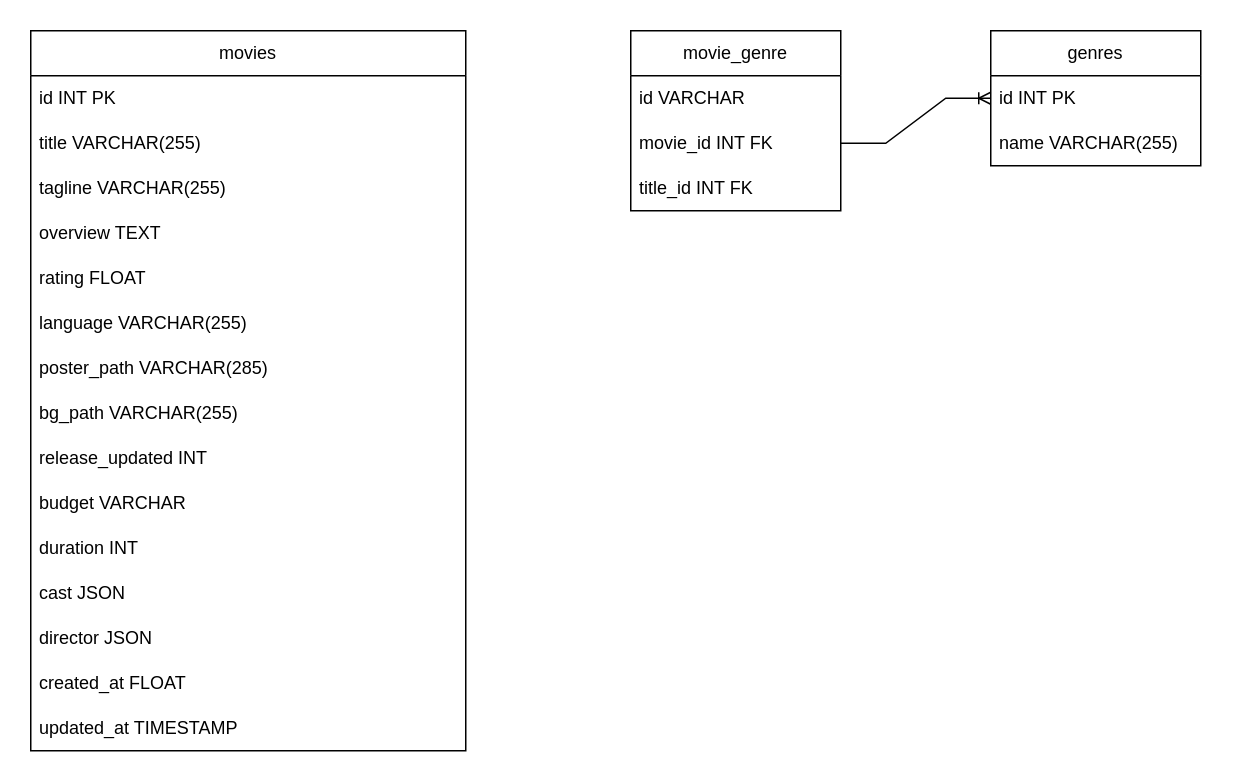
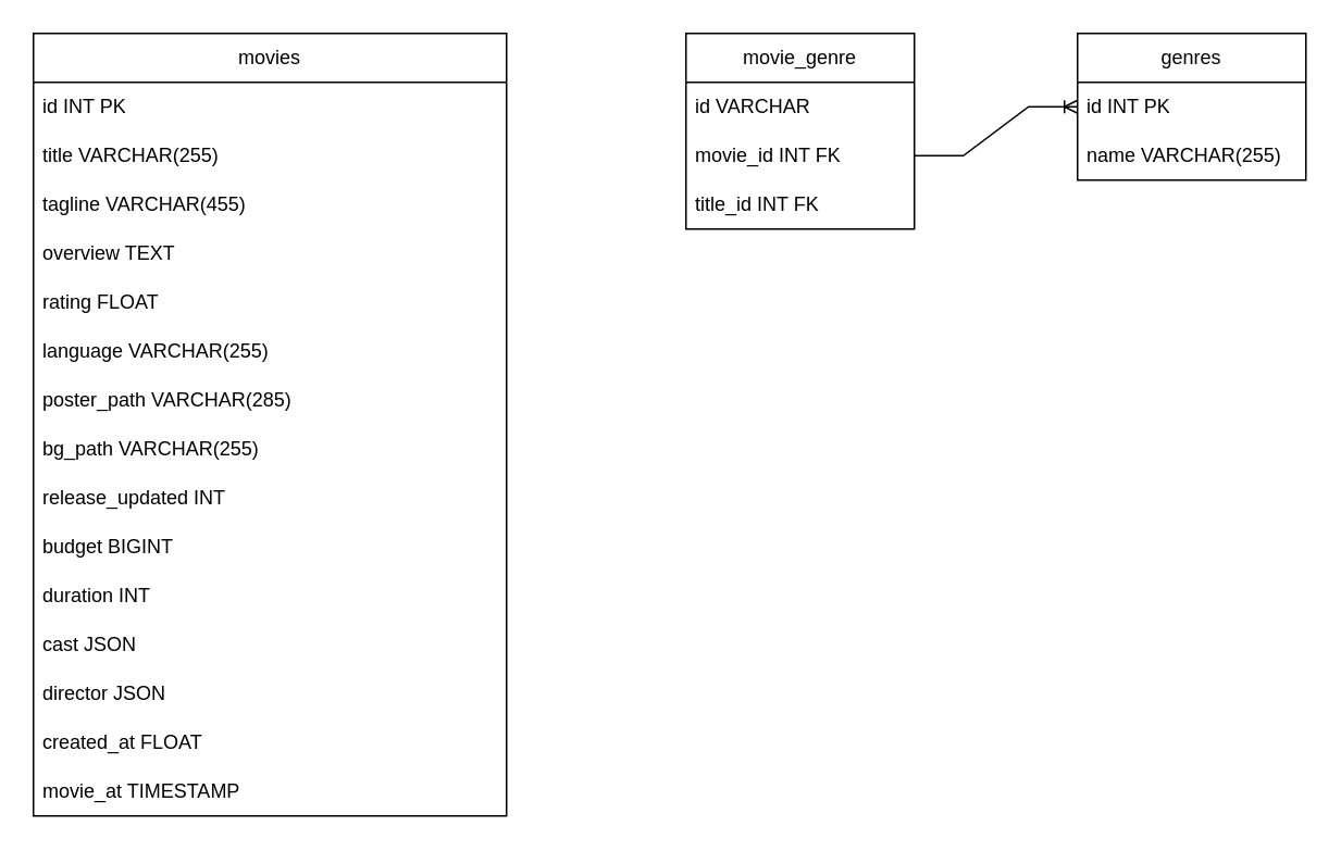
  <mxCell id="0" />
  <mxCell id="1" parent="0" />
  <mxCell id="2" value="movies" style="swimlane;fontStyle=0;childLayout=stackLayout;horizontal=1;startSize=30;horizontalStack=0;resizeParent=1;resizeParentMax=0;resizeLast=0;collapsible=1;marginBottom=0;whiteSpace=wrap;html=1;" parent="1" vertex="1"><mxGeometry x="20" y="20" width="290" height="480" as="geometry"><mxRectangle x="350" y="200" width="80" height="30" as="alternateBounds" /></mxGeometry></mxCell>
  <mxCell id="3" value="id INT PK" style="text;strokeColor=none;fillColor=none;align=left;verticalAlign=middle;spacingLeft=4;spacingRight=4;overflow=hidden;points=[[0,0.5],[1,0.5]];portConstraint=eastwest;rotatable=0;whiteSpace=wrap;html=1;" parent="2" vertex="1"><mxGeometry y="30" width="290" height="30" as="geometry" /></mxCell>
  <mxCell id="4" value="title VARCHAR(255)" style="text;strokeColor=none;fillColor=none;align=left;verticalAlign=middle;spacingLeft=4;spacingRight=4;overflow=hidden;points=[[0,0.5],[1,0.5]];portConstraint=eastwest;rotatable=0;whiteSpace=wrap;html=1;" parent="2" vertex="1"><mxGeometry y="60" width="290" height="30" as="geometry" /></mxCell>
- <mxCell id="5" value="tagline VARCHAR(255)" style="text;strokeColor=none;fillColor=none;align=left;verticalAlign=middle;spacingLeft=4;spacingRight=4;overflow=hidden;points=[[0,0.5],[1,0.5]];portConstraint=eastwest;rotatable=0;whiteSpace=wrap;html=1;" vertex="1" parent="2"><mxGeometry y="90" width="290" height="30" as="geometry" /></mxCell>
+ <mxCell id="5" value="tagline VARCHAR(455)" style="text;strokeColor=none;fillColor=none;align=left;verticalAlign=middle;spacingLeft=4;spacingRight=4;overflow=hidden;points=[[0,0.5],[1,0.5]];portConstraint=eastwest;rotatable=0;whiteSpace=wrap;html=1;" vertex="1" parent="2"><mxGeometry y="90" width="290" height="30" as="geometry" /></mxCell>
  <mxCell id="6" value="overview TEXT" style="text;strokeColor=none;fillColor=none;align=left;verticalAlign=middle;spacingLeft=4;spacingRight=4;overflow=hidden;points=[[0,0.5],[1,0.5]];portConstraint=eastwest;rotatable=0;whiteSpace=wrap;html=1;" parent="2" vertex="1"><mxGeometry y="120" width="290" height="30" as="geometry" /></mxCell>
  <mxCell id="7" value="rating FLOAT" style="text;strokeColor=none;fillColor=none;align=left;verticalAlign=middle;spacingLeft=4;spacingRight=4;overflow=hidden;points=[[0,0.5],[1,0.5]];portConstraint=eastwest;rotatable=0;whiteSpace=wrap;html=1;" parent="2" vertex="1"><mxGeometry y="150" width="290" height="30" as="geometry" /></mxCell>
  <mxCell id="8" value="language VARCHAR(255)" style="text;strokeColor=none;fillColor=none;align=left;verticalAlign=middle;spacingLeft=4;spacingRight=4;overflow=hidden;points=[[0,0.5],[1,0.5]];portConstraint=eastwest;rotatable=0;whiteSpace=wrap;html=1;" parent="2" vertex="1"><mxGeometry y="180" width="290" height="30" as="geometry" /></mxCell>
  <mxCell id="9" value="poster_path&amp;nbsp;&lt;span class=&quot;hljs-type&quot;&gt;VARCHAR&lt;/span&gt;(&lt;span class=&quot;hljs-number&quot;&gt;285&lt;/span&gt;)" style="text;strokeColor=none;fillColor=none;align=left;verticalAlign=middle;spacingLeft=4;spacingRight=4;overflow=hidden;points=[[0,0.5],[1,0.5]];portConstraint=eastwest;rotatable=0;whiteSpace=wrap;html=1;" parent="2" vertex="1"><mxGeometry y="210" width="290" height="30" as="geometry" /></mxCell>
  <mxCell id="10" value="bg_path VARCHAR(255)" style="text;strokeColor=none;fillColor=none;align=left;verticalAlign=middle;spacingLeft=4;spacingRight=4;overflow=hidden;points=[[0,0.5],[1,0.5]];portConstraint=eastwest;rotatable=0;whiteSpace=wrap;html=1;" vertex="1" parent="2"><mxGeometry y="240" width="290" height="30" as="geometry" /></mxCell>
  <mxCell id="11" value="release_updated INT" style="text;strokeColor=none;fillColor=none;align=left;verticalAlign=middle;spacingLeft=4;spacingRight=4;overflow=hidden;points=[[0,0.5],[1,0.5]];portConstraint=eastwest;rotatable=0;whiteSpace=wrap;html=1;" parent="2" vertex="1"><mxGeometry y="270" width="290" height="30" as="geometry" /></mxCell>
- <mxCell id="12" value="budget VARCHAR" style="text;strokeColor=none;fillColor=none;align=left;verticalAlign=middle;spacingLeft=4;spacingRight=4;overflow=hidden;points=[[0,0.5],[1,0.5]];portConstraint=eastwest;rotatable=0;whiteSpace=wrap;html=1;" parent="2" vertex="1"><mxGeometry y="300" width="290" height="30" as="geometry" /></mxCell>
+ <mxCell id="12" value="budget BIGINT" style="text;strokeColor=none;fillColor=none;align=left;verticalAlign=middle;spacingLeft=4;spacingRight=4;overflow=hidden;points=[[0,0.5],[1,0.5]];portConstraint=eastwest;rotatable=0;whiteSpace=wrap;html=1;" parent="2" vertex="1"><mxGeometry y="300" width="290" height="30" as="geometry" /></mxCell>
  <mxCell id="13" value="duration INT" style="text;strokeColor=none;fillColor=none;align=left;verticalAlign=middle;spacingLeft=4;spacingRight=4;overflow=hidden;points=[[0,0.5],[1,0.5]];portConstraint=eastwest;rotatable=0;whiteSpace=wrap;html=1;" parent="2" vertex="1"><mxGeometry y="330" width="290" height="30" as="geometry" /></mxCell>
  <mxCell id="14" value="cast JSON" style="text;strokeColor=none;fillColor=none;align=left;verticalAlign=middle;spacingLeft=4;spacingRight=4;overflow=hidden;points=[[0,0.5],[1,0.5]];portConstraint=eastwest;rotatable=0;whiteSpace=wrap;html=1;" parent="2" vertex="1"><mxGeometry y="360" width="290" height="30" as="geometry" /></mxCell>
  <mxCell id="15" value="director JSON" style="text;strokeColor=none;fillColor=none;align=left;verticalAlign=middle;spacingLeft=4;spacingRight=4;overflow=hidden;points=[[0,0.5],[1,0.5]];portConstraint=eastwest;rotatable=0;whiteSpace=wrap;html=1;" parent="2" vertex="1"><mxGeometry y="390" width="290" height="30" as="geometry" /></mxCell>
  <mxCell id="16" value="created_at FLOAT" style="text;strokeColor=none;fillColor=none;align=left;verticalAlign=middle;spacingLeft=4;spacingRight=4;overflow=hidden;points=[[0,0.5],[1,0.5]];portConstraint=eastwest;rotatable=0;whiteSpace=wrap;html=1;" parent="2" vertex="1"><mxGeometry y="420" width="290" height="30" as="geometry" /></mxCell>
- <mxCell id="17" value="updated_at TIMESTAMP" style="text;strokeColor=none;fillColor=none;align=left;verticalAlign=middle;spacingLeft=4;spacingRight=4;overflow=hidden;points=[[0,0.5],[1,0.5]];portConstraint=eastwest;rotatable=0;whiteSpace=wrap;html=1;" parent="2" vertex="1"><mxGeometry y="450" width="290" height="30" as="geometry" /></mxCell>
+ <mxCell id="17" value="movie_at TIMESTAMP" style="text;strokeColor=none;fillColor=none;align=left;verticalAlign=middle;spacingLeft=4;spacingRight=4;overflow=hidden;points=[[0,0.5],[1,0.5]];portConstraint=eastwest;rotatable=0;whiteSpace=wrap;html=1;" parent="2" vertex="1"><mxGeometry y="450" width="290" height="30" as="geometry" /></mxCell>
  <mxCell id="18" value="genres" style="swimlane;fontStyle=0;childLayout=stackLayout;horizontal=1;startSize=30;horizontalStack=0;resizeParent=1;resizeParentMax=0;resizeLast=0;collapsible=1;marginBottom=0;whiteSpace=wrap;html=1;" parent="1" vertex="1"><mxGeometry x="660" y="20" width="140" height="90" as="geometry" /></mxCell>
  <mxCell id="19" value="id INT PK" style="text;strokeColor=none;fillColor=none;align=left;verticalAlign=middle;spacingLeft=4;spacingRight=4;overflow=hidden;points=[[0,0.5],[1,0.5]];portConstraint=eastwest;rotatable=0;whiteSpace=wrap;html=1;" parent="18" vertex="1"><mxGeometry y="30" width="140" height="30" as="geometry" /></mxCell>
  <mxCell id="20" value="name VARCHAR(255)" style="text;strokeColor=none;fillColor=none;align=left;verticalAlign=middle;spacingLeft=4;spacingRight=4;overflow=hidden;points=[[0,0.5],[1,0.5]];portConstraint=eastwest;rotatable=0;whiteSpace=wrap;html=1;" parent="18" vertex="1"><mxGeometry y="60" width="140" height="30" as="geometry" /></mxCell>
  <mxCell id="21" value="movie_genre" style="swimlane;fontStyle=0;childLayout=stackLayout;horizontal=1;startSize=30;horizontalStack=0;resizeParent=1;resizeParentMax=0;resizeLast=0;collapsible=1;marginBottom=0;whiteSpace=wrap;html=1;" vertex="1" parent="1"><mxGeometry x="420" y="20" width="140" height="120" as="geometry" /></mxCell>
  <mxCell id="22" value="id VARCHAR&amp;nbsp;" style="text;strokeColor=none;fillColor=none;align=left;verticalAlign=middle;spacingLeft=4;spacingRight=4;overflow=hidden;points=[[0,0.5],[1,0.5]];portConstraint=eastwest;rotatable=0;whiteSpace=wrap;html=1;" vertex="1" parent="21"><mxGeometry y="30" width="140" height="30" as="geometry" /></mxCell>
  <mxCell id="23" value="movie_id INT FK" style="text;strokeColor=none;fillColor=none;align=left;verticalAlign=middle;spacingLeft=4;spacingRight=4;overflow=hidden;points=[[0,0.5],[1,0.5]];portConstraint=eastwest;rotatable=0;whiteSpace=wrap;html=1;" vertex="1" parent="21"><mxGeometry y="60" width="140" height="30" as="geometry" /></mxCell>
  <mxCell id="24" value="title_id INT FK" style="text;strokeColor=none;fillColor=none;align=left;verticalAlign=middle;spacingLeft=4;spacingRight=4;overflow=hidden;points=[[0,0.5],[1,0.5]];portConstraint=eastwest;rotatable=0;whiteSpace=wrap;html=1;" vertex="1" parent="21"><mxGeometry y="90" width="140" height="30" as="geometry" /></mxCell>
  <mxCell id="25" value="" style="edgeStyle=entityRelationEdgeStyle;fontSize=12;html=1;endArrow=ERoneToMany;rounded=0;exitX=1;exitY=0.5;exitDx=0;exitDy=0;entryX=0;entryY=0.5;entryDx=0;entryDy=0;" edge="1" parent="1" source="23" target="19"><mxGeometry width="100" height="100" relative="1" as="geometry"><mxPoint x="430" y="94" as="sourcePoint" /><mxPoint x="322" y="277" as="targetPoint" /></mxGeometry></mxCell>
